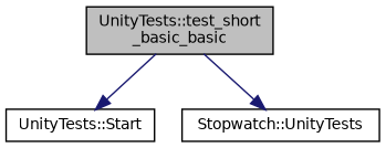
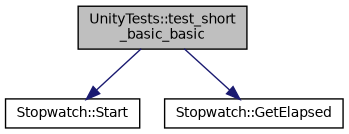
  digraph {
    rankdir=TB
    node [color=black fillcolor=white fontname=Helvetica fontsize=10 shape=record style=filled]
    edge [color=midnightblue fontname=Helvetica fontsize=10 labelfontname=Helvetica labelfontsize=10 style=solid]
    n1 [fillcolor=grey75 fontcolor=black height=0.2 label="UnityTests::test_short\l_basic_basic" width=0.4]
-   n2 [height=0.2 label="UnityTests::Start" width=0.4]
-   n3 [height=0.2 label="Stopwatch::UnityTests" width=0.4]
+   n2 [height=0.2 label="Stopwatch::Start" width=0.4]
+   n3 [height=0.2 label="Stopwatch::GetElapsed" width=0.4]
    n1 -> n2
    n1 -> n3
  }
